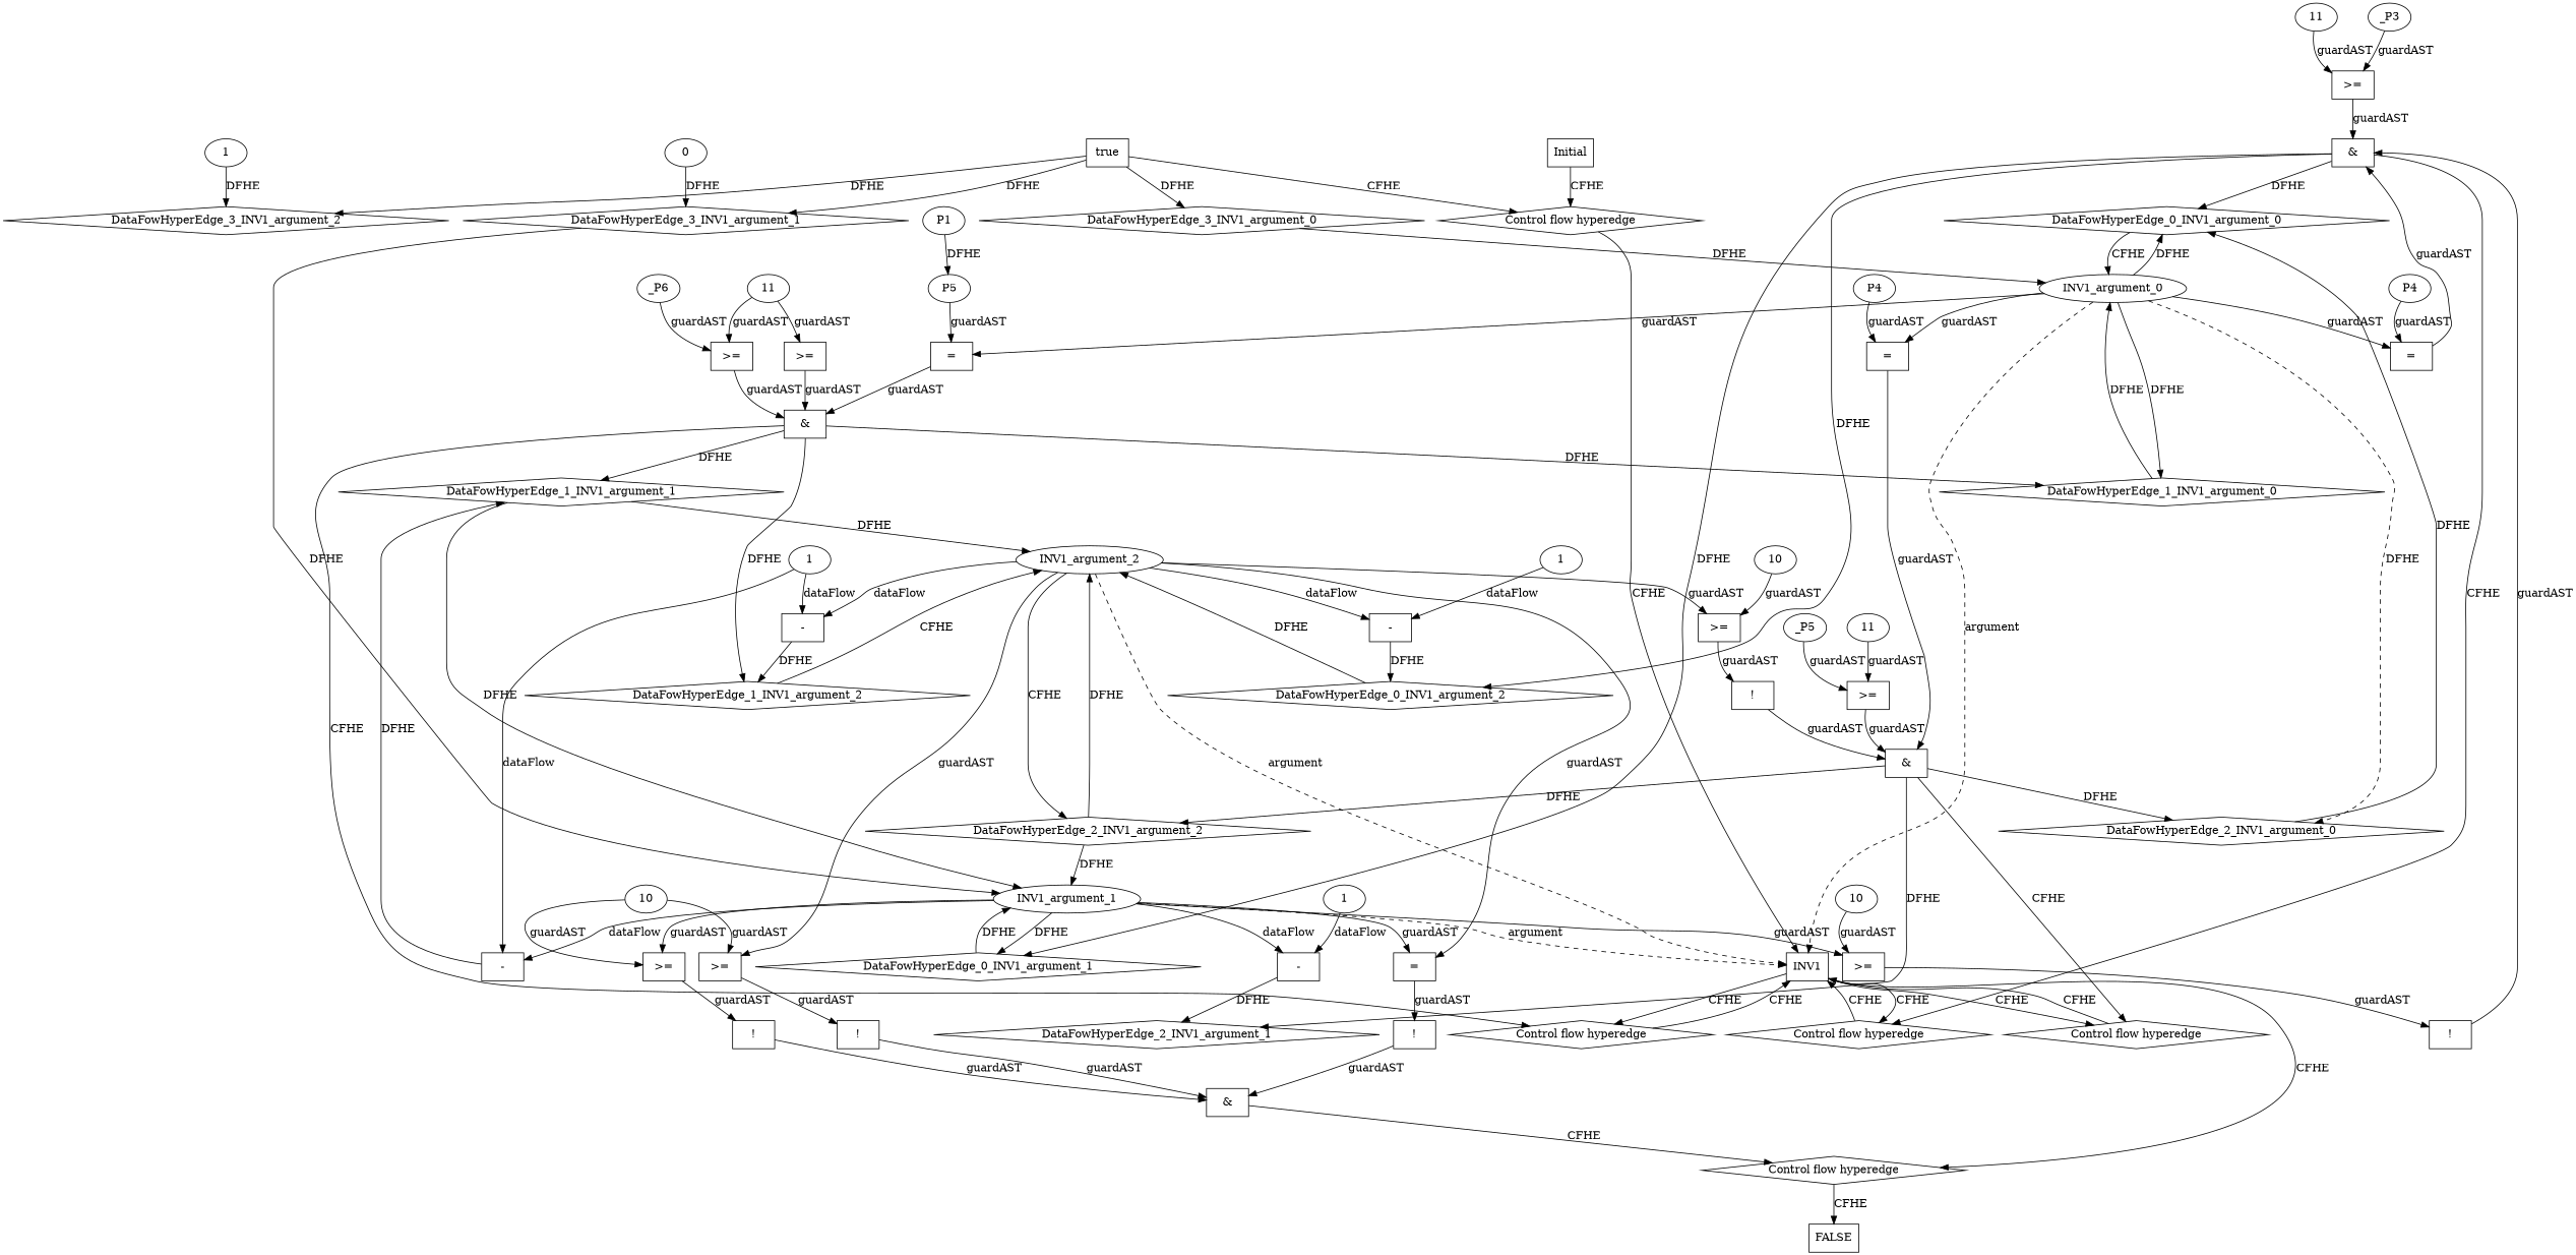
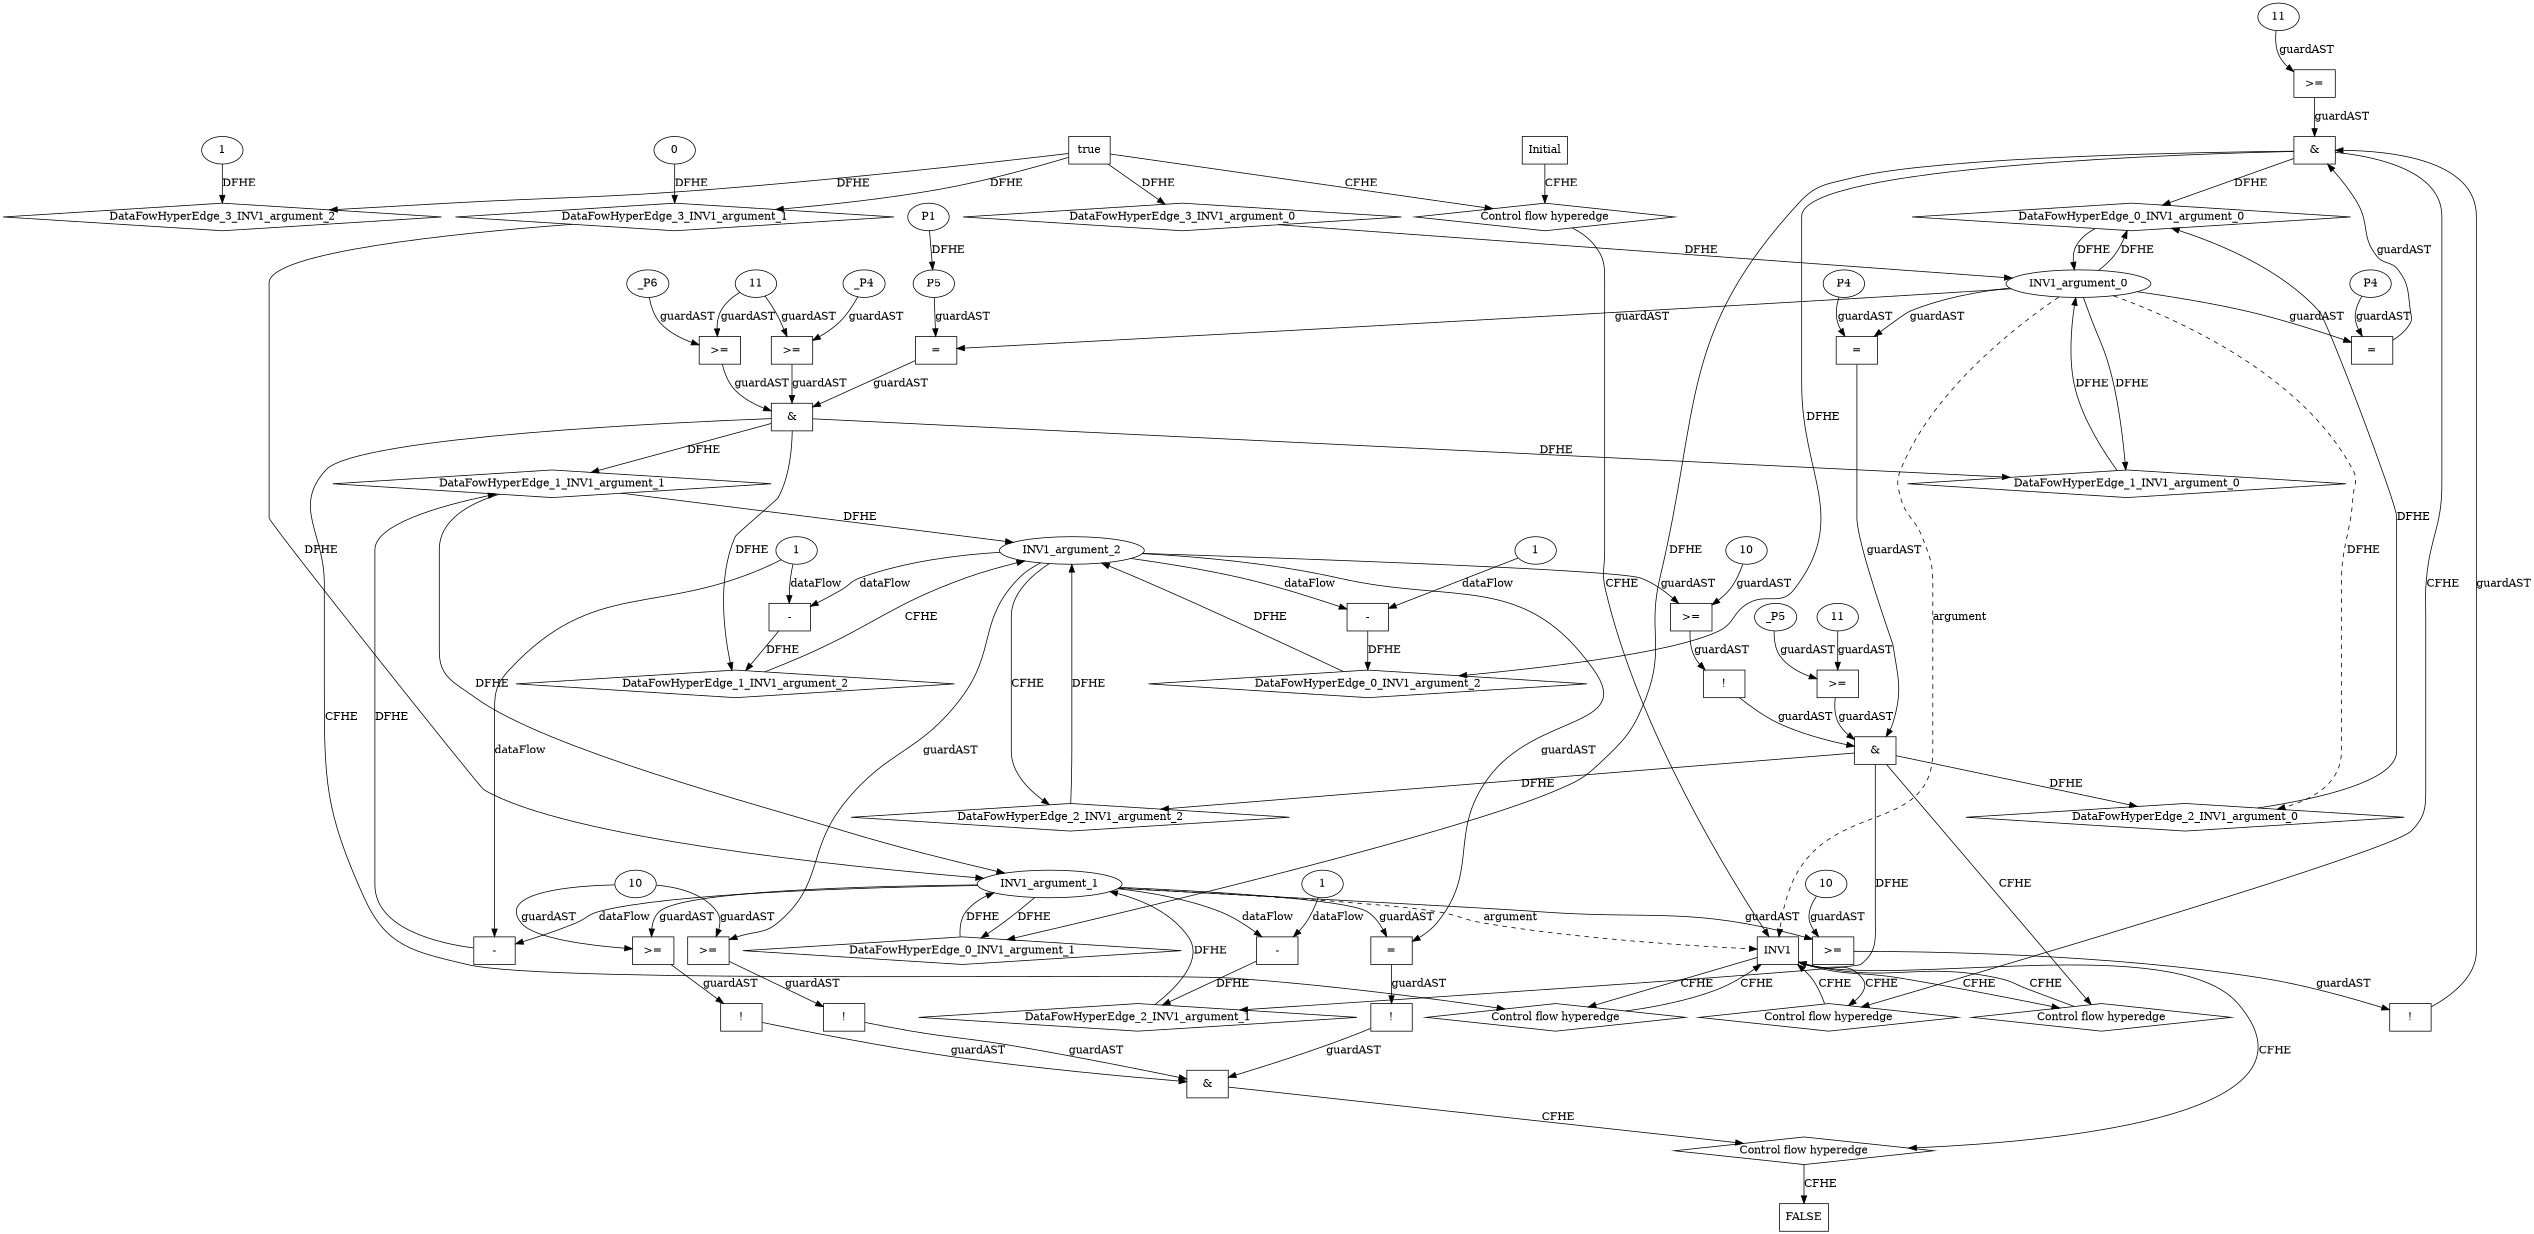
  digraph {
    fontname="DejaVu Serif"
    node [fontname="DejaVu Serif" shape=rect]
    edge [fontname="DejaVu Serif"]
    n1 [label=INV1 nodeName=INV1]
    n2 [label="Control flow hyperedge" nodeName=ControlFowHyperEdge_0 shape=diamond]
    n3 [label="Control flow hyperedge" nodeName=ControlFowHyperEdge_1 shape=diamond]
    n4 [label="Control flow hyperedge" nodeName=ControlFowHyperEdge_2 shape=diamond]
    n5 [label="Control flow hyperedge" nodeName=ControlFowHyperEdge_4 shape=diamond]
    n6 [label=FALSE nodeName=FALSE]
    n7 [label=Initial nodeName=Initial]
    n8 [label="Control flow hyperedge" nodeName=ControlFowHyperEdge_3 shape=diamond]
    n9 [label=INV1_argument_0 nodeName=argument0 shape=oval]
    n10 [label="=" nodeName=xxxINV1___INV1_0xxxguard2_node_0]
    n11 [label="=" nodeName=xxxINV1___INV1_1xxxguard2_node_0]
    n12 [label="=" nodeName=xxxINV1___INV1_2xxxguard2_node_0]
    n13 [label=DataFowHyperEdge_0_INV1_argument_0 nodeName=DataFowHyperEdge_0_INV1_argument_0 shape=diamond]
    n14 [label=DataFowHyperEdge_1_INV1_argument_0 nodeName=DataFowHyperEdge_1_INV1_argument_0 shape=diamond]
    n15 [label=DataFowHyperEdge_2_INV1_argument_0 nodeName=DataFowHyperEdge_2_INV1_argument_0 shape=diamond]
    n16 [label="&" nodeName=xxxINV1___INV1_0xxx_and]
    n17 [label="&" nodeName=xxxINV1___INV1_1xxx_and]
    n18 [label="&" nodeName=xxxINV1___INV1_2xxx_and]
    n19 [label=INV1_argument_1 nodeName=argument1 shape=oval]
    n20 [label=">=" nodeName=xxxINV1___INV1_0xxxguard_0_node_1]
    n21 [label="-" nodeName=xxxINV1___INV1_1xxxdataFlow_0_node_0]
    n22 [label="-" nodeName=xxxINV1___INV1_2xxxdataFlow_0_node_0]
    n23 [label=">=" nodeName=xxxFALSE___INV1_4xxxguard_0_node_1]
    n24 [label="=" nodeName=xxxFALSE___INV1_4xxxguard2_node_1]
    n25 [label=DataFowHyperEdge_0_INV1_argument_1 nodeName=DataFowHyperEdge_0_INV1_argument_1 shape=diamond]
    n26 [label="!" nodeName=xxxINV1___INV1_0xxxguard_0_node_0]
    n27 [label=DataFowHyperEdge_1_INV1_argument_1 nodeName=DataFowHyperEdge_1_INV1_argument_1 shape=diamond]
    n28 [label=DataFowHyperEdge_2_INV1_argument_1 nodeName=DataFowHyperEdge_2_INV1_argument_1 shape=diamond]
    n29 [label="!" nodeName=xxxFALSE___INV1_4xxxguard_0_node_0]
    n30 [label="!" nodeName=xxxFALSE___INV1_4xxxguard2_node_0]
    n31 [label=INV1_argument_2 nodeName=argument2 shape=oval]
    n32 [label="-" nodeName=xxxINV1___INV1_0xxxdataFlow_0_node_0]
    n33 [label="-" nodeName=xxxINV1___INV1_1xxxdataFlow1_node_0]
    n34 [label=">=" nodeName=xxxINV1___INV1_2xxxguard_0_node_1]
    n35 [label=">=" nodeName=xxxFALSE___INV1_4xxxguard1_node_1]
    n36 [label=DataFowHyperEdge_2_INV1_argument_2 nodeName=DataFowHyperEdge_2_INV1_argument_2 shape=diamond]
    n37 [label=DataFowHyperEdge_0_INV1_argument_2 nodeName=DataFowHyperEdge_0_INV1_argument_2 shape=diamond]
    n38 [label=DataFowHyperEdge_1_INV1_argument_2 nodeName=DataFowHyperEdge_1_INV1_argument_2 shape=diamond]
    n39 [label="!" nodeName=xxxINV1___INV1_2xxxguard_0_node_0]
    n40 [label="!" nodeName=xxxFALSE___INV1_4xxxguard1_node_0]
    n41 [label=10 nodeName=xxxINV1___INV1_0xxxguard_0_node_2 shape=""]
    n42 [label=">=" nodeName=xxxINV1___INV1_0xxxguard1_node_0]
    n43 [label=11 nodeName=xxxINV1___INV1_0xxxguard1_node_1 shape=""]
-   n44 [label=_P3 nodeName=xxxINV1___INV1_0xxxguard1_node_2 shape=""]
    n45 [label=P4 nodeName=xxxINV1___INV1_0xxxguard2_node_1 shape=""]
    n46 [label=1 nodeName=xxxINV1___INV1_0xxxdataFlow_0_node_2 shape=""]
    n47 [label=">=" nodeName=xxxINV1___INV1_1xxxguard_0_node_0]
    n48 [label=11 nodeName=xxxINV1___INV1_1xxxguard_0_node_1 shape=""]
    n49 [label=">=" nodeName=xxxINV1___INV1_1xxxguard1_node_0]
    n50 [label=_P6 nodeName=xxxINV1___INV1_1xxxguard_0_node_2 shape=""]
+   n51 [label=_P4 nodeName=xxxINV1___INV1_1xxxguard1_node_2 shape=""]
    n52 [label=P5 nodeName=xxxINV1___INV1_1xxxguard2_node_1 shape=""]
    n53 [label=1 nodeName=xxxINV1___INV1_1xxxdataFlow_0_node_2 shape=""]
    n54 [label=10 nodeName=xxxINV1___INV1_2xxxguard_0_node_2 shape=""]
    n55 [label=">=" nodeName=xxxINV1___INV1_2xxxguard1_node_0]
    n56 [label=11 nodeName=xxxINV1___INV1_2xxxguard1_node_1 shape=""]
    n57 [label=_P5 nodeName=xxxINV1___INV1_2xxxguard1_node_2 shape=""]
    n58 [label=P4 nodeName=xxxINV1___INV1_2xxxguard2_node_1 shape=""]
    n59 [label=1 nodeName=xxxINV1___INV1_2xxxdataFlow_0_node_2 shape=""]
    n60 [label=true nodeName=true_3]
    n61 [label=DataFowHyperEdge_3_INV1_argument_0 nodeName=DataFowHyperEdge_3_INV1_argument_0 shape=diamond]
    n62 [label=DataFowHyperEdge_3_INV1_argument_1 nodeName=DataFowHyperEdge_3_INV1_argument_1 shape=diamond]
    n63 [label=DataFowHyperEdge_3_INV1_argument_2 nodeName=DataFowHyperEdge_3_INV1_argument_2 shape=diamond]
    n64 [label=P1 nodeName=xxxINV1___Initial_3xxxdataFlow_0_node_0 shape=""]
    n65 [label=0 nodeName=xxxINV1___Initial_3xxxdataFlow1_node_0 shape=""]
    n66 [label=1 nodeName=xxxINV1___Initial_3xxxdataFlow2_node_0 shape=""]
    n67 [label="&" nodeName=xxxFALSE___INV1_4xxx_and]
    n68 [label=10 nodeName=xxxFALSE___INV1_4xxxguard_0_node_2 shape=""]
    n1 -> n2 [label=CFHE]
    n1 -> n3 [label=CFHE]
    n1 -> n4 [label=CFHE]
    n1 -> n5 [label=CFHE]
    n2 -> n1 [label=CFHE]
    n3 -> n1 [label=CFHE]
    n4 -> n1 [label=CFHE]
    n5 -> n6 [label=CFHE]
    n7 -> n8 [label=CFHE]
    n8 -> n1 [label=CFHE]
    n9 -> n1 [label=argument style=dashed]
    n9 -> n10 [label=guardAST]
    n9 -> n11 [label=guardAST]
    n9 -> n12 [label=guardAST]
    n9 -> n13 [label=DFHE]
    n9 -> n14 [label=DFHE]
    n9 -> n15 [label=DFHE style=dashed]
    n10 -> n16 [label=guardAST]
    n11 -> n17 [label=guardAST]
    n12 -> n18 [label=guardAST]
-   n13 -> n9 [label=CFHE]
+   n13 -> n9 [label=DFHE]
    n14 -> n9 [label=DFHE]
    n15 -> n13 [label=DFHE]
    n16 -> n2 [label=CFHE]
    n16 -> n13 [label=DFHE]
    n16 -> n25 [label=DFHE]
    n16 -> n37 [label=DFHE]
    n17 -> n3 [label=CFHE]
    n17 -> n14 [label=DFHE]
    n17 -> n27 [label=DFHE]
    n17 -> n38 [label=DFHE]
    n18 -> n4 [label=CFHE]
    n18 -> n15 [label=DFHE]
    n18 -> n28 [label=DFHE]
    n18 -> n36 [label=DFHE]
    n19 -> n1 [label=argument style=dashed]
    n19 -> n20 [label=guardAST]
    n19 -> n21 [label=dataFlow]
    n19 -> n22 [label=dataFlow]
    n19 -> n23 [label=guardAST]
    n19 -> n24 [label=guardAST]
    n19 -> n25 [label=DFHE]
    n20 -> n26 [label=guardAST]
    n21 -> n27 [label=DFHE]
    n22 -> n28 [label=DFHE]
    n23 -> n29 [label=guardAST]
    n24 -> n30 [label=guardAST]
    n25 -> n19 [label=DFHE]
    n26 -> n16 [label=guardAST]
    n27 -> n19 [label=DFHE]
    n27 -> n31 [label=DFHE]
-   n36 -> n19 [label=DFHE]
+   n28 -> n19 [label=DFHE]
    n29 -> n67 [label=guardAST]
    n30 -> n67 [label=guardAST]
-   n31 -> n1 [label=argument style=dashed]
    n31 -> n24 [label=guardAST]
    n31 -> n32 [label=dataFlow]
    n31 -> n33 [label=dataFlow]
    n31 -> n34 [label=guardAST]
    n31 -> n35 [label=guardAST]
    n31 -> n36 [label=CFHE]
    n32 -> n37 [label=DFHE]
    n33 -> n38 [label=DFHE]
    n34 -> n39 [label=guardAST]
    n35 -> n40 [label=guardAST]
    n36 -> n31 [label=DFHE]
    n37 -> n31 [label=DFHE]
    n38 -> n31 [label=CFHE]
    n39 -> n18 [label=guardAST]
    n40 -> n67 [label=guardAST]
    n41 -> n20 [label=guardAST]
    n42 -> n16 [label=guardAST]
    n43 -> n42 [label=guardAST]
-   n44 -> n42 [label=guardAST]
    n45 -> n10 [label=guardAST]
    n46 -> n32 [label=dataFlow]
    n47 -> n17 [label=guardAST]
    n48 -> n47 [label=guardAST]
    n48 -> n49 [label=guardAST]
    n49 -> n17 [label=guardAST]
    n50 -> n47 [label=guardAST]
+   n51 -> n49 [label=guardAST]
    n52 -> n11 [label=guardAST]
    n53 -> n21 [label=dataFlow]
    n53 -> n33 [label=dataFlow]
    n54 -> n34 [label=guardAST]
    n55 -> n18 [label=guardAST]
    n56 -> n55 [label=guardAST]
    n57 -> n55 [label=guardAST]
    n58 -> n12 [label=guardAST]
    n59 -> n22 [label=dataFlow]
    n60 -> n8 [label=CFHE]
    n60 -> n61 [label=DFHE]
    n60 -> n62 [label=DFHE]
    n60 -> n63 [label=DFHE]
    n61 -> n9 [label=DFHE]
    n62 -> n19 [label=DFHE]
    n64 -> n52 [label=DFHE]
    n65 -> n62 [label=DFHE]
    n66 -> n63 [label=DFHE]
    n67 -> n5 [label=CFHE]
    n68 -> n23 [label=guardAST]
    n68 -> n35 [label=guardAST]
  }
